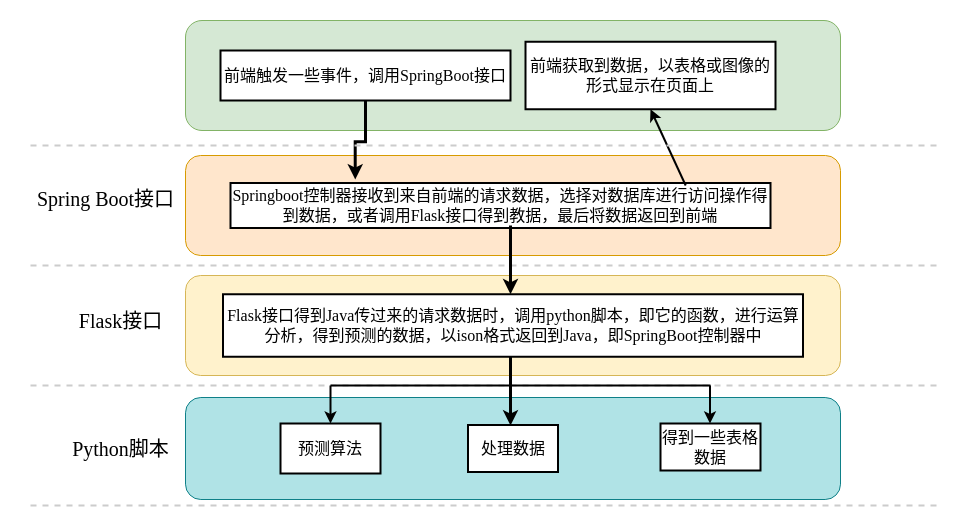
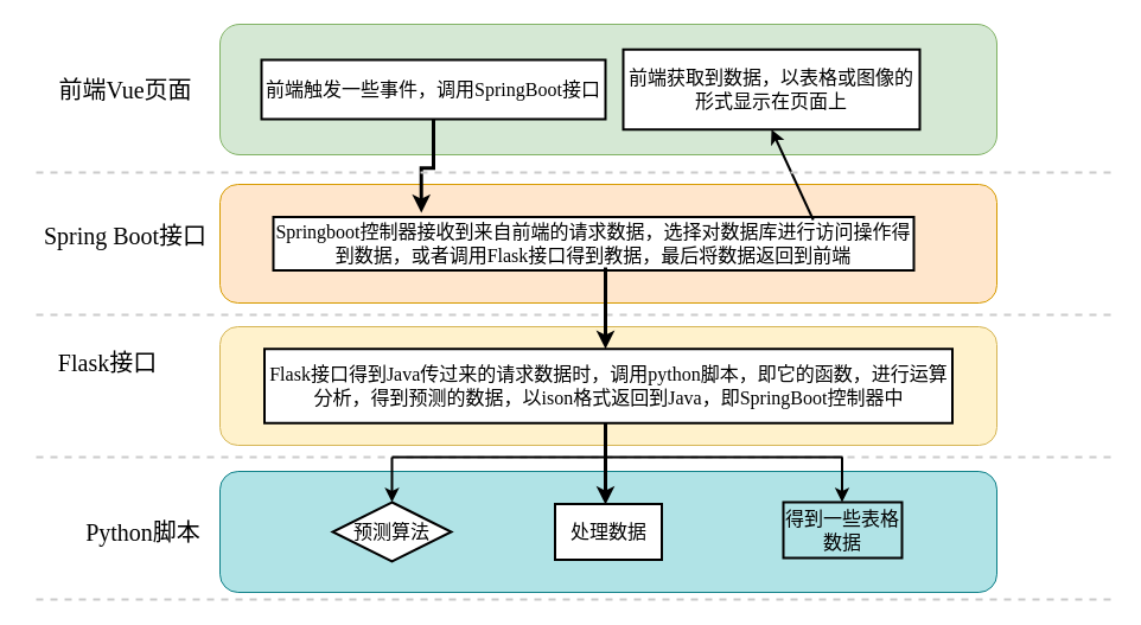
  <mxCell id="0" />
  <mxCell id="1" parent="0" />
+ <mxCell id="2" value="&lt;font style=&quot;vertical-align: inherit;&quot;&gt;&lt;font face=&quot;宋体&quot; style=&quot;vertical-align: inherit;&quot;&gt;前端Vue页面&lt;/font&gt;&lt;/font&gt;" style="text;html=1;align=center;verticalAlign=middle;resizable=0;points=[];autosize=1;strokeColor=none;fillColor=none;fontFamily=Times New Roman;fontSize=20;" vertex="1" parent="1"><mxGeometry x="40" width="130" height="40" as="geometry" y="55" /></mxCell>
  <mxCell id="3" value="&lt;font style=&quot;font-size: 20px;&quot;&gt;Spring Boot接口&lt;/font&gt;" style="text;html=1;align=center;verticalAlign=middle;resizable=0;points=[];autosize=1;strokeColor=none;fillColor=none;fontFamily=宋体;" vertex="1" parent="1"><mxGeometry x="20" y="178" width="170" height="40" as="geometry" /></mxCell>
  <mxCell id="4" value="" style="rounded=1;whiteSpace=wrap;html=1;fontFamily=Times New Roman;fillColor=#d5e8d4;strokeColor=#82b366;" vertex="1" parent="1"><mxGeometry x="185" y="20" width="655" height="110" as="geometry" /></mxCell>
  <mxCell id="5" value="&lt;font face=&quot;宋体&quot; style=&quot;font-size: 16px;&quot;&gt;前端触发一些事件，调用SpringBoot接口&lt;/font&gt;" style="rounded=0;whiteSpace=wrap;html=1;fontFamily=Times New Roman;strokeWidth=2;" vertex="1" parent="1"><mxGeometry x="220" y="50" width="290" height="50" as="geometry" /></mxCell>
  <mxCell id="6" value="&lt;font style=&quot;font-size: 16px;&quot; face=&quot;宋体&quot;&gt;前端获取到数据，以表格或图像的形式显示在页面上&lt;/font&gt;" style="rounded=0;whiteSpace=wrap;html=1;fontFamily=Times New Roman;strokeWidth=2;" vertex="1" parent="1"><mxGeometry x="525" y="41.25" width="250" height="67.5" as="geometry" /></mxCell>
  <mxCell id="7" value="" style="rounded=1;whiteSpace=wrap;html=1;fontFamily=Times New Roman;fillColor=#ffe6cc;strokeColor=#d79b00;" vertex="1" parent="1"><mxGeometry x="185" y="155" width="655" height="100" as="geometry" /></mxCell>
  <mxCell id="8" value="&lt;font face=&quot;宋体&quot;&gt;&lt;span style=&quot;font-size: 16px;&quot;&gt;Springboot控制器接收到来自前端的请求数据，选择对数据库进行访问操作得到数据，或者调用Flask接口得到教据，最后将数据返回到前端&lt;/span&gt;&lt;/font&gt;" style="rounded=0;whiteSpace=wrap;html=1;fontFamily=Times New Roman;strokeWidth=2;" vertex="1" parent="1"><mxGeometry x="230" y="182.5" width="540" height="45" as="geometry" /></mxCell>
  <mxCell id="9" style="edgeStyle=orthogonalEdgeStyle;rounded=0;orthogonalLoop=1;jettySize=auto;html=1;exitX=0.5;exitY=1;exitDx=0;exitDy=0;entryX=0.231;entryY=-0.078;entryDx=0;entryDy=0;entryPerimeter=0;strokeWidth=3;" edge="1" parent="1" source="5" target="8"><mxGeometry relative="1" as="geometry" /></mxCell>
  <mxCell id="10" value="" style="endArrow=classic;html=1;rounded=0;entryX=0.5;entryY=1;entryDx=0;entryDy=0;exitX=0.843;exitY=0.056;exitDx=0;exitDy=0;exitPerimeter=0;strokeWidth=2;" edge="1" parent="1" source="8" target="6"><mxGeometry width="50" height="50" relative="1" as="geometry"><mxPoint x="510" y="255" as="sourcePoint" /><mxPoint x="560" y="205" as="targetPoint" /></mxGeometry></mxCell>
  <mxCell id="11" value="" style="endArrow=none;dashed=1;html=1;rounded=0;strokeWidth=2;strokeColor=#CCCCCC;" edge="1" parent="1"><mxGeometry width="50" height="50" relative="1" as="geometry"><mxPoint x="30" y="145" as="sourcePoint" /><mxPoint x="940" y="145" as="targetPoint" /></mxGeometry></mxCell>
  <mxCell id="12" value="" style="endArrow=none;dashed=1;html=1;rounded=0;strokeWidth=2;strokeColor=#CCCCCC;" edge="1" parent="1"><mxGeometry width="50" height="50" relative="1" as="geometry"><mxPoint x="30" y="265" as="sourcePoint" /><mxPoint x="940" y="265" as="targetPoint" /></mxGeometry></mxCell>
  <mxCell id="13" value="" style="endArrow=none;dashed=1;html=1;rounded=0;strokeWidth=2;strokeColor=#CCCCCC;" edge="1" parent="1"><mxGeometry width="50" height="50" relative="1" as="geometry"><mxPoint x="30" y="385" as="sourcePoint" /><mxPoint x="940" y="385" as="targetPoint" /></mxGeometry></mxCell>
  <mxCell id="14" value="" style="rounded=1;whiteSpace=wrap;html=1;fontFamily=Times New Roman;fillColor=#fff2cc;strokeColor=#d6b656;" vertex="1" parent="1"><mxGeometry x="185" y="275" width="655" height="100" as="geometry" /></mxCell>
- <mxCell id="15" value="&lt;font style=&quot;font-size: 20px;&quot; face=&quot;宋体&quot;&gt;Flask接口&lt;/font&gt;" style="text;html=1;align=center;verticalAlign=middle;resizable=0;points=[];autosize=1;strokeColor=none;fillColor=none;fontFamily=Times New Roman;" vertex="1" parent="1"><mxGeometry x="65" y="300" width="110" height="40" as="geometry" /></mxCell>
+ <mxCell id="15" value="&lt;font style=&quot;font-size: 20px;&quot; face=&quot;宋体&quot;&gt;Flask接口&lt;/font&gt;" style="text;html=1;align=center;verticalAlign=middle;resizable=0;points=[];autosize=1;strokeColor=none;fillColor=none;fontFamily=Times New Roman;" vertex="1" parent="1"><mxGeometry x="35" y="285" width="110" height="40" as="geometry" /></mxCell>
  <mxCell id="16" value="&lt;font face=&quot;宋体&quot;&gt;&lt;span style=&quot;font-size: 16px;&quot;&gt;Flask接口得到Java传过来的请求数据时，调用python脚本，即它的函数，进行运算分析，得到预测的数据，以ison格式返回到Java，即SpringBoot控制器中&lt;/span&gt;&lt;/font&gt;" style="rounded=0;whiteSpace=wrap;html=1;fontFamily=Times New Roman;strokeWidth=2;" vertex="1" parent="1"><mxGeometry x="222.5" y="293.75" width="580" height="62.5" as="geometry" /></mxCell>
  <mxCell id="17" style="edgeStyle=orthogonalEdgeStyle;rounded=0;orthogonalLoop=1;jettySize=auto;html=1;entryX=0.231;entryY=-0.078;entryDx=0;entryDy=0;entryPerimeter=0;strokeWidth=3;" edge="1" parent="1"><mxGeometry relative="1" as="geometry"><mxPoint x="510" y="225" as="sourcePoint" /><mxPoint x="510" y="293.75" as="targetPoint" /></mxGeometry></mxCell>
  <mxCell id="18" value="" style="endArrow=none;dashed=1;html=1;rounded=0;strokeWidth=2;strokeColor=#CCCCCC;" edge="1" parent="1"><mxGeometry width="50" height="50" relative="1" as="geometry"><mxPoint x="30" y="505" as="sourcePoint" /><mxPoint x="940" y="505" as="targetPoint" /></mxGeometry></mxCell>
  <mxCell id="19" value="&lt;font style=&quot;font-size: 20px;&quot; face=&quot;宋体&quot;&gt;Python脚本&lt;/font&gt;" style="text;html=1;align=center;verticalAlign=middle;resizable=0;points=[];autosize=1;strokeColor=none;fillColor=none;fontFamily=Times New Roman;" vertex="1" parent="1"><mxGeometry x="60" y="428" width="120" height="40" as="geometry" /></mxCell>
  <mxCell id="20" value="" style="rounded=1;whiteSpace=wrap;html=1;fontFamily=Times New Roman;fillColor=#b0e3e6;strokeColor=#0e8088;" vertex="1" parent="1"><mxGeometry x="185" y="397" width="655" height="102" as="geometry" /></mxCell>
  <mxCell id="21" style="edgeStyle=orthogonalEdgeStyle;rounded=0;orthogonalLoop=1;jettySize=auto;html=1;entryX=0.231;entryY=-0.078;entryDx=0;entryDy=0;entryPerimeter=0;strokeWidth=3;" edge="1" parent="1"><mxGeometry relative="1" as="geometry"><mxPoint x="510" y="356.25" as="sourcePoint" /><mxPoint x="510" y="425" as="targetPoint" /></mxGeometry></mxCell>
  <mxCell id="22" value="&lt;font style=&quot;font-size: 16px;&quot; face=&quot;宋体&quot;&gt;处理数据&lt;/font&gt;" style="rounded=0;whiteSpace=wrap;html=1;fontFamily=Times New Roman;strokeWidth=2;" vertex="1" parent="1"><mxGeometry x="467.5" y="424.5" width="90" height="47" as="geometry" /></mxCell>
- <mxCell id="23" value="&lt;font style=&quot;font-size: 16px;&quot; face=&quot;宋体&quot;&gt;得到一些表格数据&lt;/font&gt;" style="rounded=0;whiteSpace=wrap;html=1;fontFamily=Times New Roman;strokeWidth=2;" vertex="1" parent="1"><mxGeometry x="660" y="423" width="100" height="47" as="geometry" /></mxCell>
- <mxCell id="24" value="&lt;font style=&quot;font-size: 16px;&quot; face=&quot;宋体&quot;&gt;预测算法&lt;/font&gt;" style="rounded=0;whiteSpace=wrap;html=1;fontFamily=Times New Roman;strokeWidth=2;" vertex="1" parent="1"><mxGeometry x="280" y="423" width="100" height="50" as="geometry" /></mxCell>
+ <mxCell id="23" value="&lt;font style=&quot;font-size: 16px;&quot; face=&quot;宋体&quot;&gt;得到一些表格数据&lt;/font&gt;" style="rounded=0;whiteSpace=wrap;html=1;fontFamily=Times New Roman;strokeWidth=2;fillColor=#b0e3e6;" vertex="1" parent="1"><mxGeometry x="660" y="423" width="100" height="47" as="geometry" /></mxCell>
+ <mxCell id="24" value="&lt;font style=&quot;font-size: 16px;&quot; face=&quot;宋体&quot;&gt;预测算法&lt;/font&gt;" style="rhombus;whiteSpace=wrap;html=1;fontFamily=Times New Roman;strokeWidth=2;" vertex="1" parent="1"><mxGeometry x="280" y="423" width="100" height="50" as="geometry" /></mxCell>
  <mxCell id="25" value="" style="endArrow=none;html=1;rounded=0;strokeWidth=2;" edge="1" parent="1"><mxGeometry width="50" height="50" relative="1" as="geometry"><mxPoint x="330" y="385" as="sourcePoint" /><mxPoint x="710" y="385" as="targetPoint" /></mxGeometry></mxCell>
  <mxCell id="26" value="" style="endArrow=classic;html=1;rounded=0;entryX=0.5;entryY=0;entryDx=0;entryDy=0;strokeWidth=2;" edge="1" parent="1" target="24"><mxGeometry width="50" height="50" relative="1" as="geometry"><mxPoint x="330" y="385" as="sourcePoint" /><mxPoint x="360" y="343" as="targetPoint" /><Array as="points"><mxPoint x="330" y="405" /></Array></mxGeometry></mxCell>
  <mxCell id="27" value="" style="endArrow=classic;html=1;rounded=0;entryX=0.5;entryY=0;entryDx=0;entryDy=0;strokeWidth=2;" edge="1" parent="1"><mxGeometry width="50" height="50" relative="1" as="geometry"><mxPoint x="709.5" y="385" as="sourcePoint" /><mxPoint x="709.5" y="423" as="targetPoint" /><Array as="points"><mxPoint x="709.5" y="405" /></Array></mxGeometry></mxCell>
